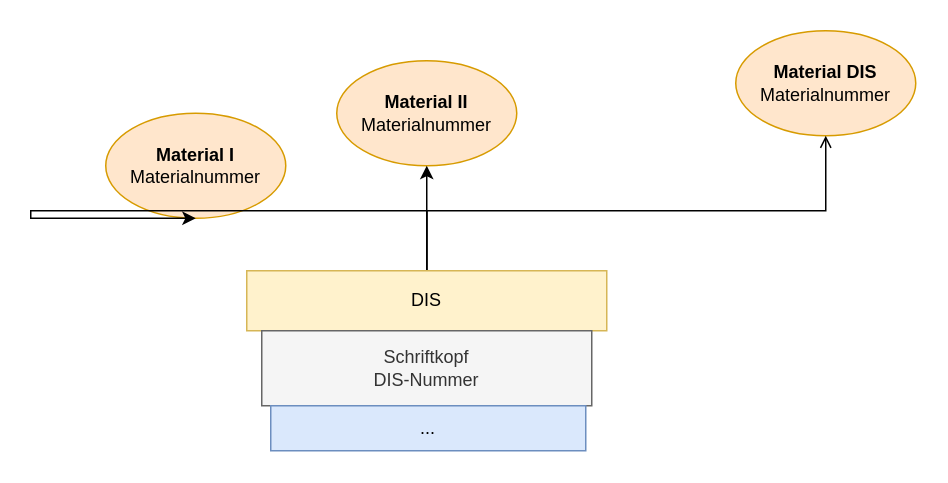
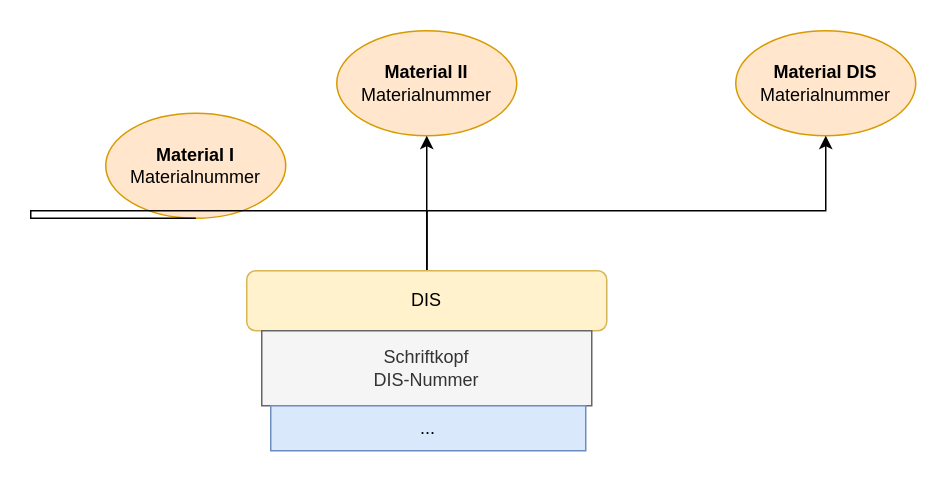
  <mxCell id="0" />
  <mxCell id="1" parent="0" />
  <mxCell id="2" value="&lt;b&gt;Material I&lt;/b&gt;&lt;br&gt;Materialnummer" style="ellipse;whiteSpace=wrap;html=1;fillColor=#ffe6cc;strokeColor=#d79b00;" vertex="1" parent="1"><mxGeometry x="70" y="75" width="120" height="70" as="geometry" /></mxCell>
- <mxCell id="3" value="&lt;b&gt;Material II&lt;/b&gt;&lt;br&gt;Materialnummer" style="ellipse;whiteSpace=wrap;html=1;fillColor=#ffe6cc;strokeColor=#d79b00;" vertex="1" parent="1"><mxGeometry x="224" y="40" width="120" height="70" as="geometry" /></mxCell>
+ <mxCell id="3" value="&lt;b&gt;Material II&lt;/b&gt;&lt;br&gt;Materialnummer" style="ellipse;whiteSpace=wrap;html=1;fillColor=#ffe6cc;strokeColor=#d79b00;" vertex="1" parent="1"><mxGeometry x="224" y="20" width="120" height="70" as="geometry" /></mxCell>
  <mxCell id="4" value="&lt;b&gt;Material DIS&lt;/b&gt;&lt;br&gt;Materialnummer" style="ellipse;whiteSpace=wrap;html=1;fillColor=#ffe6cc;strokeColor=#d79b00;" vertex="1" parent="1"><mxGeometry x="490" y="20" width="120" height="70" as="geometry" /></mxCell>
- <mxCell id="5" style="edgeStyle=orthogonalEdgeStyle;rounded=0;orthogonalLoop=1;jettySize=auto;html=1;endArrow=open;" edge="1" parent="1" source="8" target="4"><mxGeometry relative="1" as="geometry"><Array as="points"><mxPoint x="284" y="140" /><mxPoint x="550" y="140" /></Array></mxGeometry></mxCell>
+ <mxCell id="5" style="edgeStyle=orthogonalEdgeStyle;rounded=0;orthogonalLoop=1;jettySize=auto;html=1;" edge="1" parent="1" source="8" target="4"><mxGeometry relative="1" as="geometry"><Array as="points"><mxPoint x="284" y="140" /><mxPoint x="550" y="140" /></Array></mxGeometry></mxCell>
  <mxCell id="6" style="edgeStyle=orthogonalEdgeStyle;rounded=0;orthogonalLoop=1;jettySize=auto;html=1;entryX=0.5;entryY=1;entryDx=0;entryDy=0;" edge="1" parent="1" source="8" target="3"><mxGeometry relative="1" as="geometry" /></mxCell>
- <mxCell id="7" style="edgeStyle=orthogonalEdgeStyle;rounded=0;orthogonalLoop=1;jettySize=auto;html=1;entryX=0.5;entryY=1;entryDx=0;entryDy=0;" edge="1" parent="1" source="8" target="2"><mxGeometry relative="1" as="geometry"><mxPoint x="50" y="100" as="targetPoint" /><Array as="points"><mxPoint x="284" y="140" /><mxPoint x="20" y="140" /></Array></mxGeometry></mxCell>
- <mxCell id="8" value="DIS" style="whiteSpace=wrap;html=1;fillColor=#fff2cc;strokeColor=#d6b656;rounded=0;" vertex="1" parent="1"><mxGeometry x="164" y="180" width="240" height="40" as="geometry" /></mxCell>
+ <mxCell id="7" style="edgeStyle=orthogonalEdgeStyle;rounded=0;orthogonalLoop=1;jettySize=auto;html=1;entryX=0.5;entryY=1;entryDx=0;entryDy=0;endArrow=none;" edge="1" parent="1" source="8" target="2"><mxGeometry relative="1" as="geometry"><mxPoint x="50" y="100" as="targetPoint" /><Array as="points"><mxPoint x="284" y="140" /><mxPoint x="20" y="140" /></Array></mxGeometry></mxCell>
+ <mxCell id="8" value="DIS" style="rounded=1;whiteSpace=wrap;html=1;fillColor=#fff2cc;strokeColor=#d6b656;" vertex="1" parent="1"><mxGeometry x="164" y="180" width="240" height="40" as="geometry" /></mxCell>
  <mxCell id="9" value="Schriftkopf&lt;br&gt;DIS-Nummer&lt;span style=&quot;color: rgba(0, 0, 0, 0); font-family: monospace; font-size: 0px; text-align: start;&quot;&gt;%3CmxGraphModel%3E%3Croot%3E%3CmxCell%20id%3D%220%22%2F%3E%3CmxCell%20id%3D%221%22%20parent%3D%220%22%2F%3E%3CmxCell%20id%3D%222%22%20value%3D%22%22%20style%3D%22rounded%3D1%3BwhiteSpace%3Dwrap%3Bhtml%3D1%3B%22%20vertex%3D%221%22%20parent%3D%221%22%3E%3CmxGeometry%20x%3D%2270%22%20y%3D%22230%22%20width%3D%22210%22%20height%3D%22270%22%20as%3D%22geometry%22%2F%3E%3C%2FmxCell%3E%3C%2Froot%3E%3C%2FmxGraphModel%3E&lt;/span&gt;" style="rounded=0;whiteSpace=wrap;html=1;fillColor=#f5f5f5;fontColor=#333333;strokeColor=#666666;" vertex="1" parent="1"><mxGeometry x="174" y="220" width="220" height="50" as="geometry" /></mxCell>
  <mxCell id="10" value="..." style="rounded=0;whiteSpace=wrap;html=1;fillColor=#dae8fc;strokeColor=#6c8ebf;" vertex="1" parent="1"><mxGeometry x="180" y="270" width="210" height="30" as="geometry" /></mxCell>
